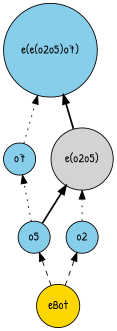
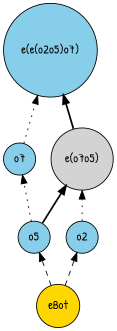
  strict digraph {
    fontname="Patrick Hand"
    rankdir=BT
    node [fillcolor=skyblue fontname="Patrick Hand" shape=circle style=filled]
    edge [fontname="Patrick Hand" style=dotted]
    o5
    eBot [fillcolor=gold]
    o2
    o7
-   "e(o2o5)" [fillcolor=lightgrey]
+   "e(o2o5)" [fillcolor=lightgrey label="e(o7o5)"]
    "e(e(o2o5)o7)"
    o5 -> o7
    o5 -> "e(o2o5)" [style=bold]
    eBot -> o5 [style=dashed]
    eBot -> o2 [style=dashed]
    o2 -> "e(o2o5)"
    o7 -> "e(e(o2o5)o7)"
    "e(o2o5)" -> "e(e(o2o5)o7)" [style=bold]
  }
